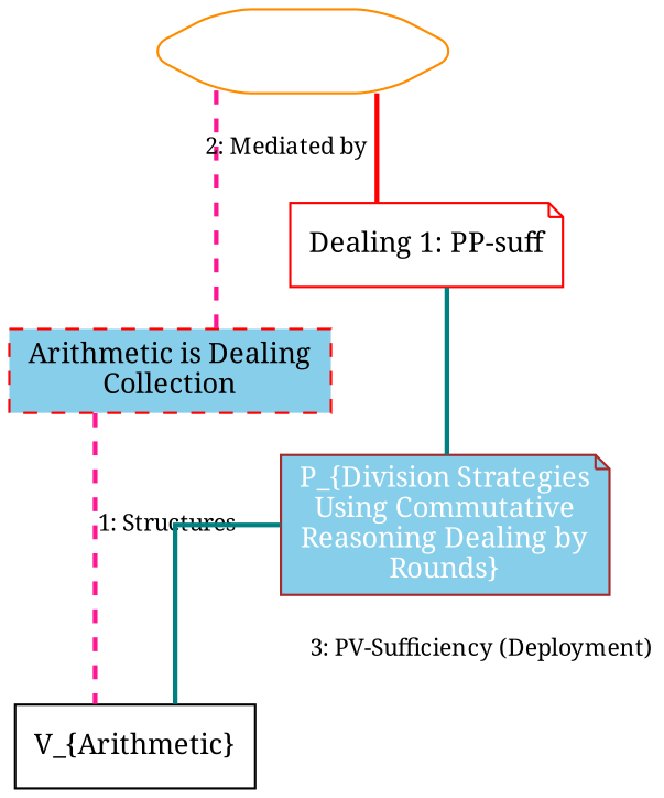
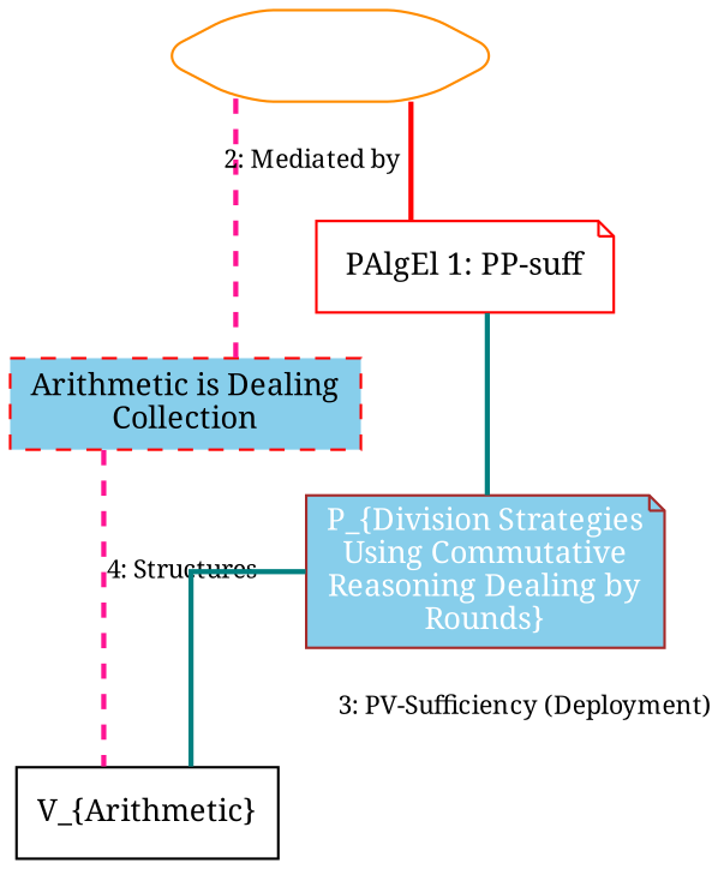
  digraph {
    rankdir=TB
    splines=ortho
    node [color=red fillcolor=white fontname=Serif fontsize=12 shape=box style="filled,rounded"]
    edge [arrowhead=stealth color=deeppink fontname=Serif fontsize=10 penwidth=2.0 style=solid]
    n1 [color=darkorange fontcolor=white label="P_{Container}" shape=hexagon]
    n2 [fillcolor=skyblue label="Arithmetic is Dealing\nCollection" style="dashed,filled"]
-   n3 [fontcolor=black label="Dealing 1: PP-suff" shape=note style=filled]
+   n3 [fontcolor=black label="PAlgEl 1: PP-suff" shape=note style=filled]
    n4 [color=black label="V_{Arithmetic}" style=filled]
    n5 [color=brown fillcolor=skyblue fontcolor=white label="P_{Division Strategies\nUsing Commutative\nReasoning Dealing by\nRounds}" shape=note]
    n1 -> n2 [label="2: Mediated by" style=dashed]
    n1 -> n3 [arrowhead=none color=red]
-   n2 -> n4 [label="1: Structures" style=dashed]
+   n2 -> n4 [label="4: Structures" style=dashed]
    n3 -> n5 [color=teal]
    n5 -> n4 [color=teal label="3: PV-Sufficiency (Deployment)"]
  }
